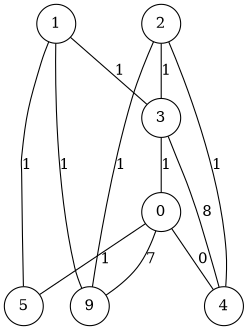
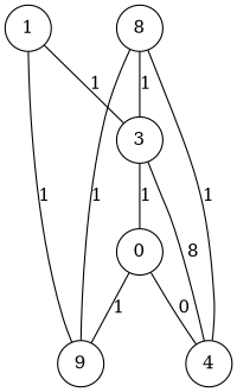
  graph {
    node [shape=circle]
    0
    4
-   5
    n4 [label=9]
    1
    3
-   2
+   2 [label=8]
    0 -- 4 [label=0]
-   0 -- 5 [label=1]
-   0 -- n4 [label=7]
-   1 -- 5 [label=1]
+   0 -- n4 [label=1]
    1 -- n4 [label=1]
    1 -- 3 [label=1]
    3 -- 0 [label=1]
    3 -- 4 [label=8]
    2 -- 4 [label=1]
    2 -- n4 [label=1]
    2 -- 3 [label=1]
  }
